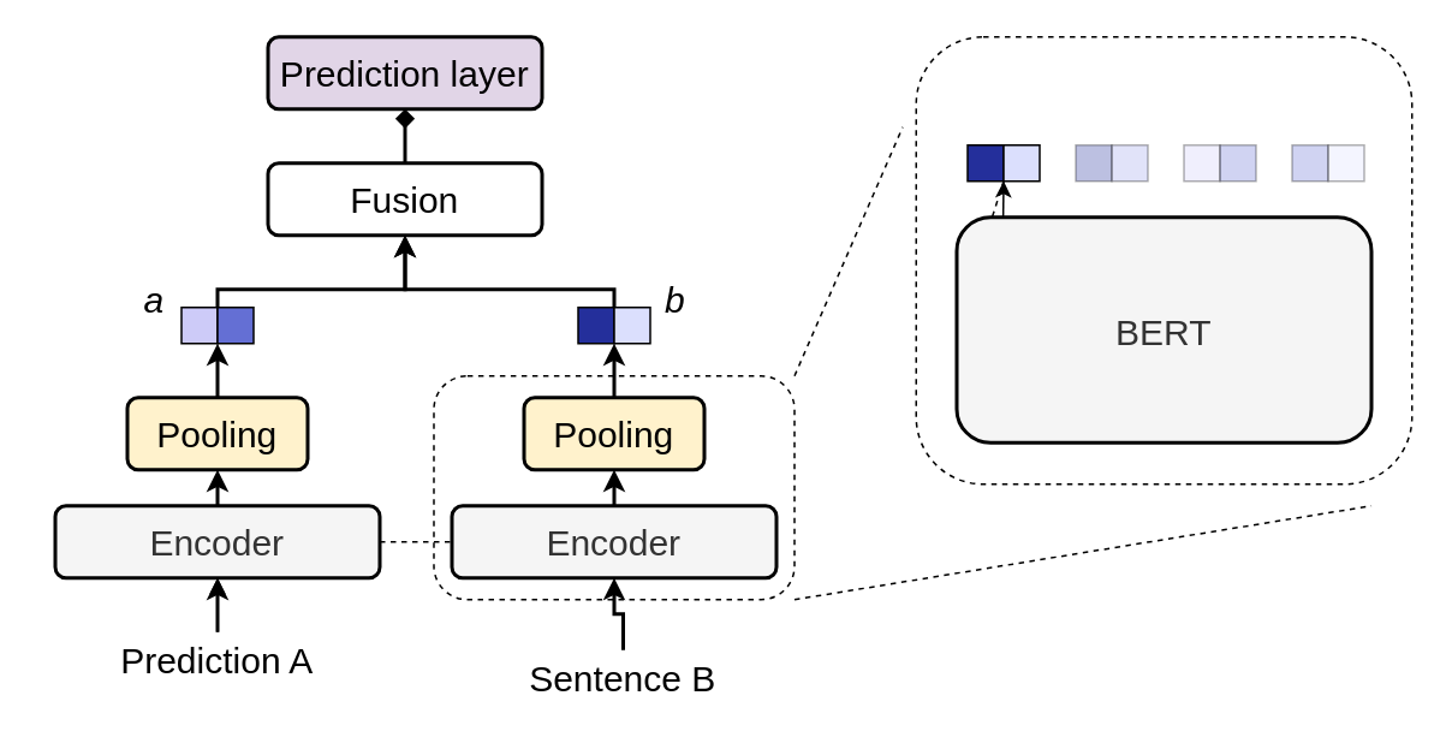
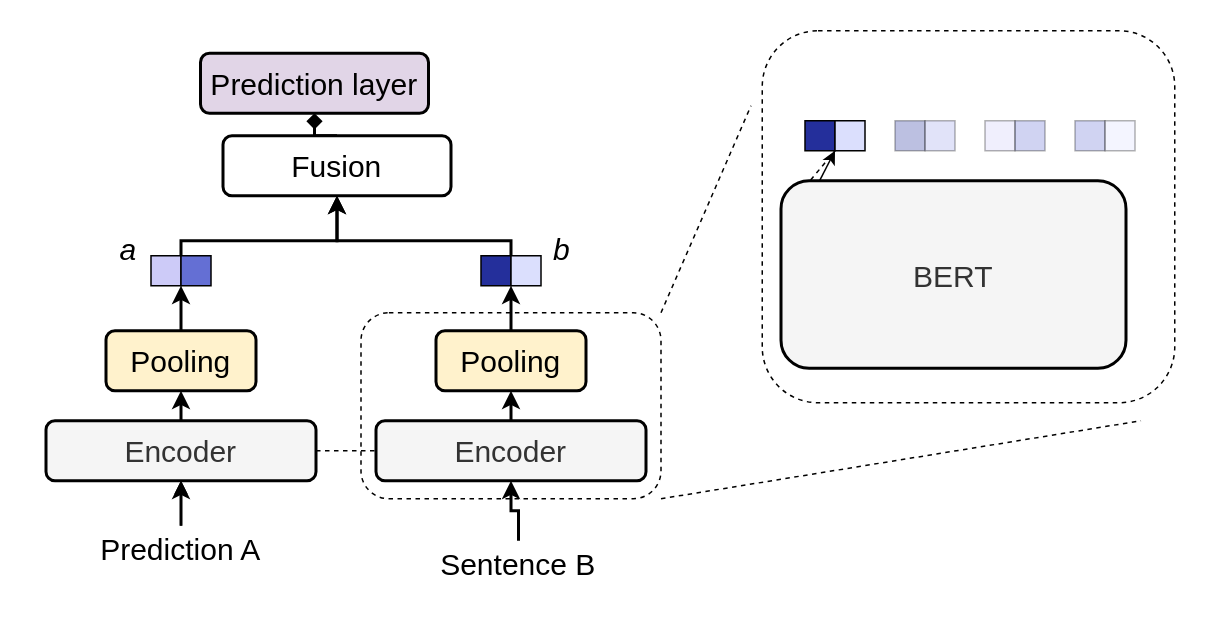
  <mxCell id="0" />
  <mxCell id="1" parent="0" />
  <mxCell id="2" value="" style="rounded=1;whiteSpace=wrap;html=1;strokeColor=#000000;fillColor=none;dashed=1;" vertex="1" parent="1"><mxGeometry x="240" y="208" width="200" height="124" as="geometry" /></mxCell>
  <mxCell id="3" style="edgeStyle=orthogonalEdgeStyle;rounded=0;orthogonalLoop=1;jettySize=auto;html=1;exitX=0.5;exitY=0;exitDx=0;exitDy=0;entryX=0.5;entryY=1;entryDx=0;entryDy=0;endArrow=classic;endFill=1;" edge="1" parent="1" source="5" target="8"><mxGeometry relative="1" as="geometry" /></mxCell>
  <mxCell id="4" value="" style="edgeStyle=orthogonalEdgeStyle;rounded=0;orthogonalLoop=1;jettySize=auto;html=1;endArrow=classic;endFill=1;strokeWidth=2;" edge="1" parent="1" source="5" target="8"><mxGeometry relative="1" as="geometry" /></mxCell>
  <mxCell id="5" value="Prediction A" style="text;html=1;strokeColor=none;fillColor=none;align=center;verticalAlign=middle;whiteSpace=wrap;rounded=0;strokeWidth=1;fontSize=20;" vertex="1" parent="1"><mxGeometry x="20" y="350" width="200" height="30" as="geometry" /></mxCell>
  <mxCell id="6" style="edgeStyle=orthogonalEdgeStyle;rounded=0;orthogonalLoop=1;jettySize=auto;html=1;exitX=1;exitY=0.5;exitDx=0;exitDy=0;entryX=0;entryY=0.5;entryDx=0;entryDy=0;endArrow=none;endFill=0;dashed=1;" edge="1" parent="1" source="8" target="10"><mxGeometry relative="1" as="geometry" /></mxCell>
  <mxCell id="7" style="edgeStyle=orthogonalEdgeStyle;rounded=0;orthogonalLoop=1;jettySize=auto;html=1;exitX=0.5;exitY=0;exitDx=0;exitDy=0;entryX=0.5;entryY=1;entryDx=0;entryDy=0;endArrow=classic;endFill=1;strokeWidth=2;" edge="1" parent="1" source="8" target="14"><mxGeometry relative="1" as="geometry" /></mxCell>
  <mxCell id="8" value="Encoder" style="rounded=1;whiteSpace=wrap;html=1;fontSize=20;strokeWidth=2;fillColor=#f5f5f5;strokeColor=#000000;fontColor=#333333;" vertex="1" parent="1"><mxGeometry x="30" y="280" width="180" height="40" as="geometry" /></mxCell>
  <mxCell id="9" style="edgeStyle=orthogonalEdgeStyle;rounded=0;orthogonalLoop=1;jettySize=auto;html=1;exitX=0.5;exitY=0;exitDx=0;exitDy=0;entryX=0.5;entryY=1;entryDx=0;entryDy=0;endArrow=classic;endFill=1;strokeWidth=2;" edge="1" parent="1" source="10" target="16"><mxGeometry relative="1" as="geometry" /></mxCell>
  <mxCell id="10" value="Encoder" style="rounded=1;whiteSpace=wrap;html=1;fontSize=20;strokeWidth=2;fillColor=#f5f5f5;strokeColor=#000000;fontColor=#333333;" vertex="1" parent="1"><mxGeometry x="250" y="280" width="180" height="40" as="geometry" /></mxCell>
  <mxCell id="11" style="edgeStyle=orthogonalEdgeStyle;rounded=0;orthogonalLoop=1;jettySize=auto;html=1;exitX=0.5;exitY=0;exitDx=0;exitDy=0;entryX=0.5;entryY=1;entryDx=0;entryDy=0;endArrow=classic;endFill=1;strokeWidth=2;" edge="1" parent="1" source="12" target="10"><mxGeometry relative="1" as="geometry" /></mxCell>
  <mxCell id="12" value="Sentence B" style="text;html=1;strokeColor=none;fillColor=none;align=center;verticalAlign=middle;whiteSpace=wrap;rounded=0;strokeWidth=1;fontSize=20;" vertex="1" parent="1"><mxGeometry x="245" y="360" width="200" height="30" as="geometry" /></mxCell>
  <mxCell id="13" style="edgeStyle=orthogonalEdgeStyle;rounded=0;orthogonalLoop=1;jettySize=auto;html=1;exitX=0.5;exitY=0;exitDx=0;exitDy=0;entryX=0;entryY=1;entryDx=0;entryDy=0;endArrow=classic;endFill=1;strokeWidth=2;" edge="1" parent="1" source="14" target="19"><mxGeometry relative="1" as="geometry" /></mxCell>
  <mxCell id="14" value="Pooling" style="rounded=1;whiteSpace=wrap;html=1;fontSize=20;strokeWidth=2;fillColor=#fff2cc;strokeColor=#000000;" vertex="1" parent="1"><mxGeometry x="70" y="220" width="100" height="40" as="geometry" /></mxCell>
  <mxCell id="15" style="edgeStyle=orthogonalEdgeStyle;rounded=0;orthogonalLoop=1;jettySize=auto;html=1;exitX=0.5;exitY=0;exitDx=0;exitDy=0;entryX=0;entryY=1;entryDx=0;entryDy=0;endArrow=classic;endFill=1;strokeWidth=2;" edge="1" parent="1" source="16" target="22"><mxGeometry relative="1" as="geometry" /></mxCell>
  <mxCell id="16" value="Pooling" style="rounded=1;whiteSpace=wrap;html=1;fontSize=20;strokeWidth=2;fillColor=#fff2cc;strokeColor=#000000;" vertex="1" parent="1"><mxGeometry x="290" y="220" width="100" height="40" as="geometry" /></mxCell>
  <mxCell id="17" value="" style="group" connectable="0" vertex="1" parent="1"><mxGeometry x="100" y="170" width="40" height="20" as="geometry" /></mxCell>
  <mxCell id="18" value="" style="rounded=0;whiteSpace=wrap;html=1;fillColor=#CDCBF8;" vertex="1" parent="17"><mxGeometry width="20" height="20" as="geometry" /></mxCell>
  <mxCell id="19" value="" style="rounded=0;whiteSpace=wrap;html=1;fillColor=#646FD4;" vertex="1" parent="17"><mxGeometry x="20" width="20" height="20" as="geometry" /></mxCell>
  <mxCell id="20" value="" style="group" connectable="0" vertex="1" parent="1"><mxGeometry x="320" y="170" width="40" height="20" as="geometry" /></mxCell>
  <mxCell id="21" value="" style="rounded=0;whiteSpace=wrap;html=1;fillColor=#242F9B;" vertex="1" parent="20"><mxGeometry width="20" height="20" as="geometry" /></mxCell>
  <mxCell id="22" value="" style="rounded=0;whiteSpace=wrap;html=1;fillColor=#DBDFFD;" vertex="1" parent="20"><mxGeometry x="20" width="20" height="20" as="geometry" /></mxCell>
  <mxCell id="23" value="a" style="text;html=1;strokeColor=none;fillColor=none;align=center;verticalAlign=middle;whiteSpace=wrap;rounded=0;strokeWidth=1;fontSize=20;fontStyle=2" vertex="1" parent="1"><mxGeometry x="60" y="150" width="50" height="30" as="geometry" /></mxCell>
  <mxCell id="24" value="b" style="text;html=1;strokeColor=none;fillColor=none;align=center;verticalAlign=middle;whiteSpace=wrap;rounded=0;strokeWidth=1;fontSize=20;fontStyle=2" vertex="1" parent="1"><mxGeometry x="349" y="150" width="50" height="30" as="geometry" /></mxCell>
- <mxCell id="25" value="Prediction layer" style="rounded=1;whiteSpace=wrap;html=1;fontSize=20;strokeWidth=2;fillColor=#e1d5e7;strokeColor=#000000;" vertex="1" parent="1"><mxGeometry x="148" y="20" width="152" height="40" as="geometry" /></mxCell>
+ <mxCell id="25" value="Prediction layer" style="rounded=1;whiteSpace=wrap;html=1;fontSize=20;strokeWidth=2;fillColor=#e1d5e7;strokeColor=#000000;" vertex="1" parent="1"><mxGeometry x="133" y="35" width="152" height="40" as="geometry" /></mxCell>
  <mxCell id="26" style="edgeStyle=orthogonalEdgeStyle;rounded=0;orthogonalLoop=1;jettySize=auto;html=1;exitX=0.5;exitY=0;exitDx=0;exitDy=0;entryX=0.5;entryY=1;entryDx=0;entryDy=0;endArrow=diamond;endFill=1;strokeWidth=2;" edge="1" parent="1" source="27" target="25"><mxGeometry relative="1" as="geometry" /></mxCell>
  <mxCell id="27" value="Fusion" style="rounded=1;whiteSpace=wrap;html=1;fontSize=20;strokeWidth=2;" vertex="1" parent="1"><mxGeometry x="148" y="90" width="152" height="40" as="geometry" /></mxCell>
  <mxCell id="28" style="edgeStyle=orthogonalEdgeStyle;rounded=0;orthogonalLoop=1;jettySize=auto;html=1;exitX=0;exitY=0;exitDx=0;exitDy=0;entryX=0.5;entryY=1;entryDx=0;entryDy=0;endArrow=classic;endFill=1;strokeWidth=2;" edge="1" parent="1" source="19" target="27"><mxGeometry relative="1" as="geometry"><Array as="points"><mxPoint x="120" y="160" /><mxPoint x="224" y="160" /></Array></mxGeometry></mxCell>
  <mxCell id="29" style="edgeStyle=orthogonalEdgeStyle;rounded=0;orthogonalLoop=1;jettySize=auto;html=1;exitX=1;exitY=0;exitDx=0;exitDy=0;entryX=0.5;entryY=1;entryDx=0;entryDy=0;endArrow=classic;endFill=1;strokeWidth=2;" edge="1" parent="1" source="21" target="27"><mxGeometry relative="1" as="geometry"><Array as="points"><mxPoint x="340" y="160" /><mxPoint x="224" y="160" /></Array></mxGeometry></mxCell>
  <mxCell id="30" value="" style="rounded=1;whiteSpace=wrap;html=1;strokeColor=#000000;fillColor=none;dashed=1;" vertex="1" parent="1"><mxGeometry x="507.5" y="20" width="275" height="248" as="geometry" /></mxCell>
  <mxCell id="31" value="" style="endArrow=none;html=1;rounded=0;strokeWidth=1;exitX=1;exitY=0;exitDx=0;exitDy=0;dashed=1;" edge="1" parent="1" source="2"><mxGeometry width="50" height="50" relative="1" as="geometry"><mxPoint x="500" y="180" as="sourcePoint" /><mxPoint x="500" y="70" as="targetPoint" /></mxGeometry></mxCell>
  <mxCell id="32" value="" style="endArrow=none;html=1;rounded=0;strokeWidth=1;exitX=1;exitY=1;exitDx=0;exitDy=0;dashed=1;" edge="1" parent="1" source="2"><mxGeometry width="50" height="50" relative="1" as="geometry"><mxPoint x="450" y="218" as="sourcePoint" /><mxPoint x="760" y="280" as="targetPoint" /></mxGeometry></mxCell>
- <mxCell id="33" value="BERT" style="rounded=1;whiteSpace=wrap;html=1;fontSize=20;strokeWidth=2;fillColor=#f5f5f5;strokeColor=#000000;fontColor=#333333;" vertex="1" parent="1"><mxGeometry x="530" y="120" width="230" height="125" as="geometry" /></mxCell>
+ <mxCell id="33" value="BERT" style="rounded=1;whiteSpace=wrap;html=1;fontSize=20;strokeWidth=2;fillColor=#f5f5f5;strokeColor=#000000;fontColor=#333333;" vertex="1" parent="1"><mxGeometry x="520" y="120" width="230" height="125" as="geometry" /></mxCell>
  <mxCell id="34" value="" style="group" connectable="0" vertex="1" parent="1"><mxGeometry x="536" y="80" width="40" height="20" as="geometry" /></mxCell>
  <mxCell id="35" value="" style="rounded=0;whiteSpace=wrap;html=1;fillColor=#242F9B;" vertex="1" parent="34"><mxGeometry width="20" height="20" as="geometry" /></mxCell>
  <mxCell id="36" value="" style="rounded=0;whiteSpace=wrap;html=1;fillColor=#DBDFFD;" vertex="1" parent="34"><mxGeometry x="20" width="20" height="20" as="geometry" /></mxCell>
  <mxCell id="37" value="" style="group;opacity=30;" connectable="0" vertex="1" parent="1"><mxGeometry x="656" y="80" width="40" height="20" as="geometry" /></mxCell>
  <mxCell id="38" value="" style="rounded=0;whiteSpace=wrap;html=1;fillColor=#CDCBF8;opacity=30;" vertex="1" parent="37"><mxGeometry width="20" height="20" as="geometry" /></mxCell>
  <mxCell id="39" value="" style="rounded=0;whiteSpace=wrap;html=1;fillColor=#646FD4;opacity=30;" vertex="1" parent="37"><mxGeometry x="20" width="20" height="20" as="geometry" /></mxCell>
  <mxCell id="40" value="" style="group;opacity=30;" connectable="0" vertex="1" parent="1"><mxGeometry x="596" y="80" width="40" height="20" as="geometry" /></mxCell>
  <mxCell id="41" value="" style="rounded=0;whiteSpace=wrap;html=1;fillColor=#242F9B;opacity=30;" vertex="1" parent="40"><mxGeometry width="20" height="20" as="geometry" /></mxCell>
  <mxCell id="42" value="" style="rounded=0;whiteSpace=wrap;html=1;fillColor=#9BA3EB;opacity=30;" vertex="1" parent="40"><mxGeometry x="20" width="20" height="20" as="geometry" /></mxCell>
  <mxCell id="43" value="" style="group;opacity=30;" connectable="0" vertex="1" parent="1"><mxGeometry x="716" y="80" width="40" height="20" as="geometry" /></mxCell>
  <mxCell id="44" value="" style="rounded=0;whiteSpace=wrap;html=1;fillColor=#646FD4;opacity=30;" vertex="1" parent="43"><mxGeometry width="20" height="20" as="geometry" /></mxCell>
  <mxCell id="45" value="" style="rounded=0;whiteSpace=wrap;html=1;fillColor=#DBDFFD;opacity=30;" vertex="1" parent="43"><mxGeometry x="20" width="20" height="20" as="geometry" /></mxCell>
  <mxCell id="46" value="" style="endArrow=none;html=1;rounded=0;dashed=1;strokeWidth=1;exitX=0.086;exitY=-0.004;exitDx=0;exitDy=0;exitPerimeter=0;entryX=1;entryY=1;entryDx=0;entryDy=0;" edge="1" parent="1" source="33" target="35"><mxGeometry width="50" height="50" relative="1" as="geometry"><mxPoint x="500" y="150" as="sourcePoint" /><mxPoint x="550" y="100" as="targetPoint" /></mxGeometry></mxCell>
  <mxCell id="47" value="" style="endArrow=classic;html=1;rounded=0;strokeWidth=1;exitX=0.112;exitY=-0.001;exitDx=0;exitDy=0;exitPerimeter=0;entryX=1;entryY=1;entryDx=0;entryDy=0;endFill=1;" edge="1" parent="1" source="33" target="35"><mxGeometry width="50" height="50" relative="1" as="geometry"><mxPoint x="500" y="150" as="sourcePoint" /><mxPoint x="550" y="100" as="targetPoint" /></mxGeometry></mxCell>
